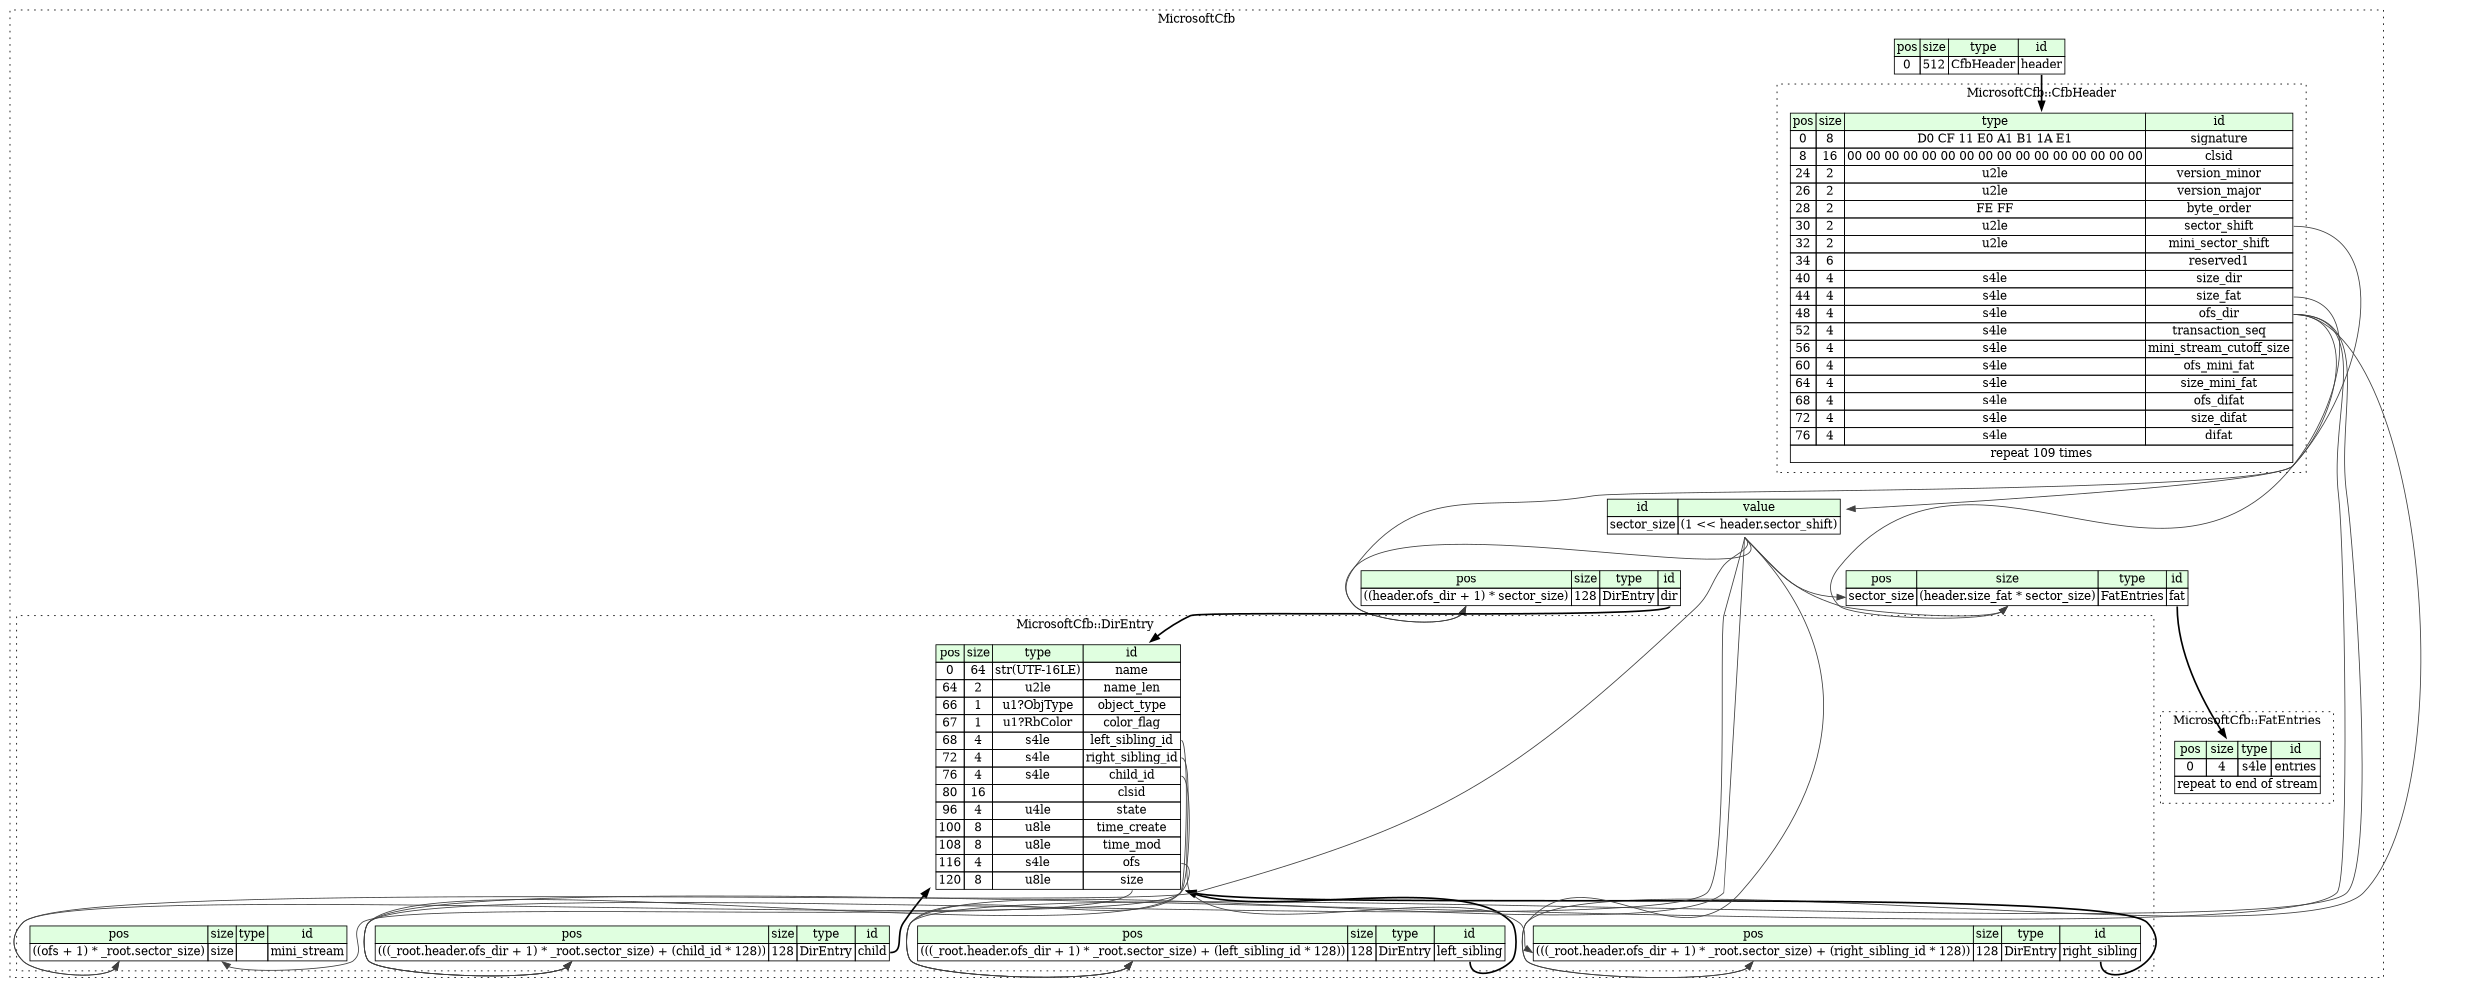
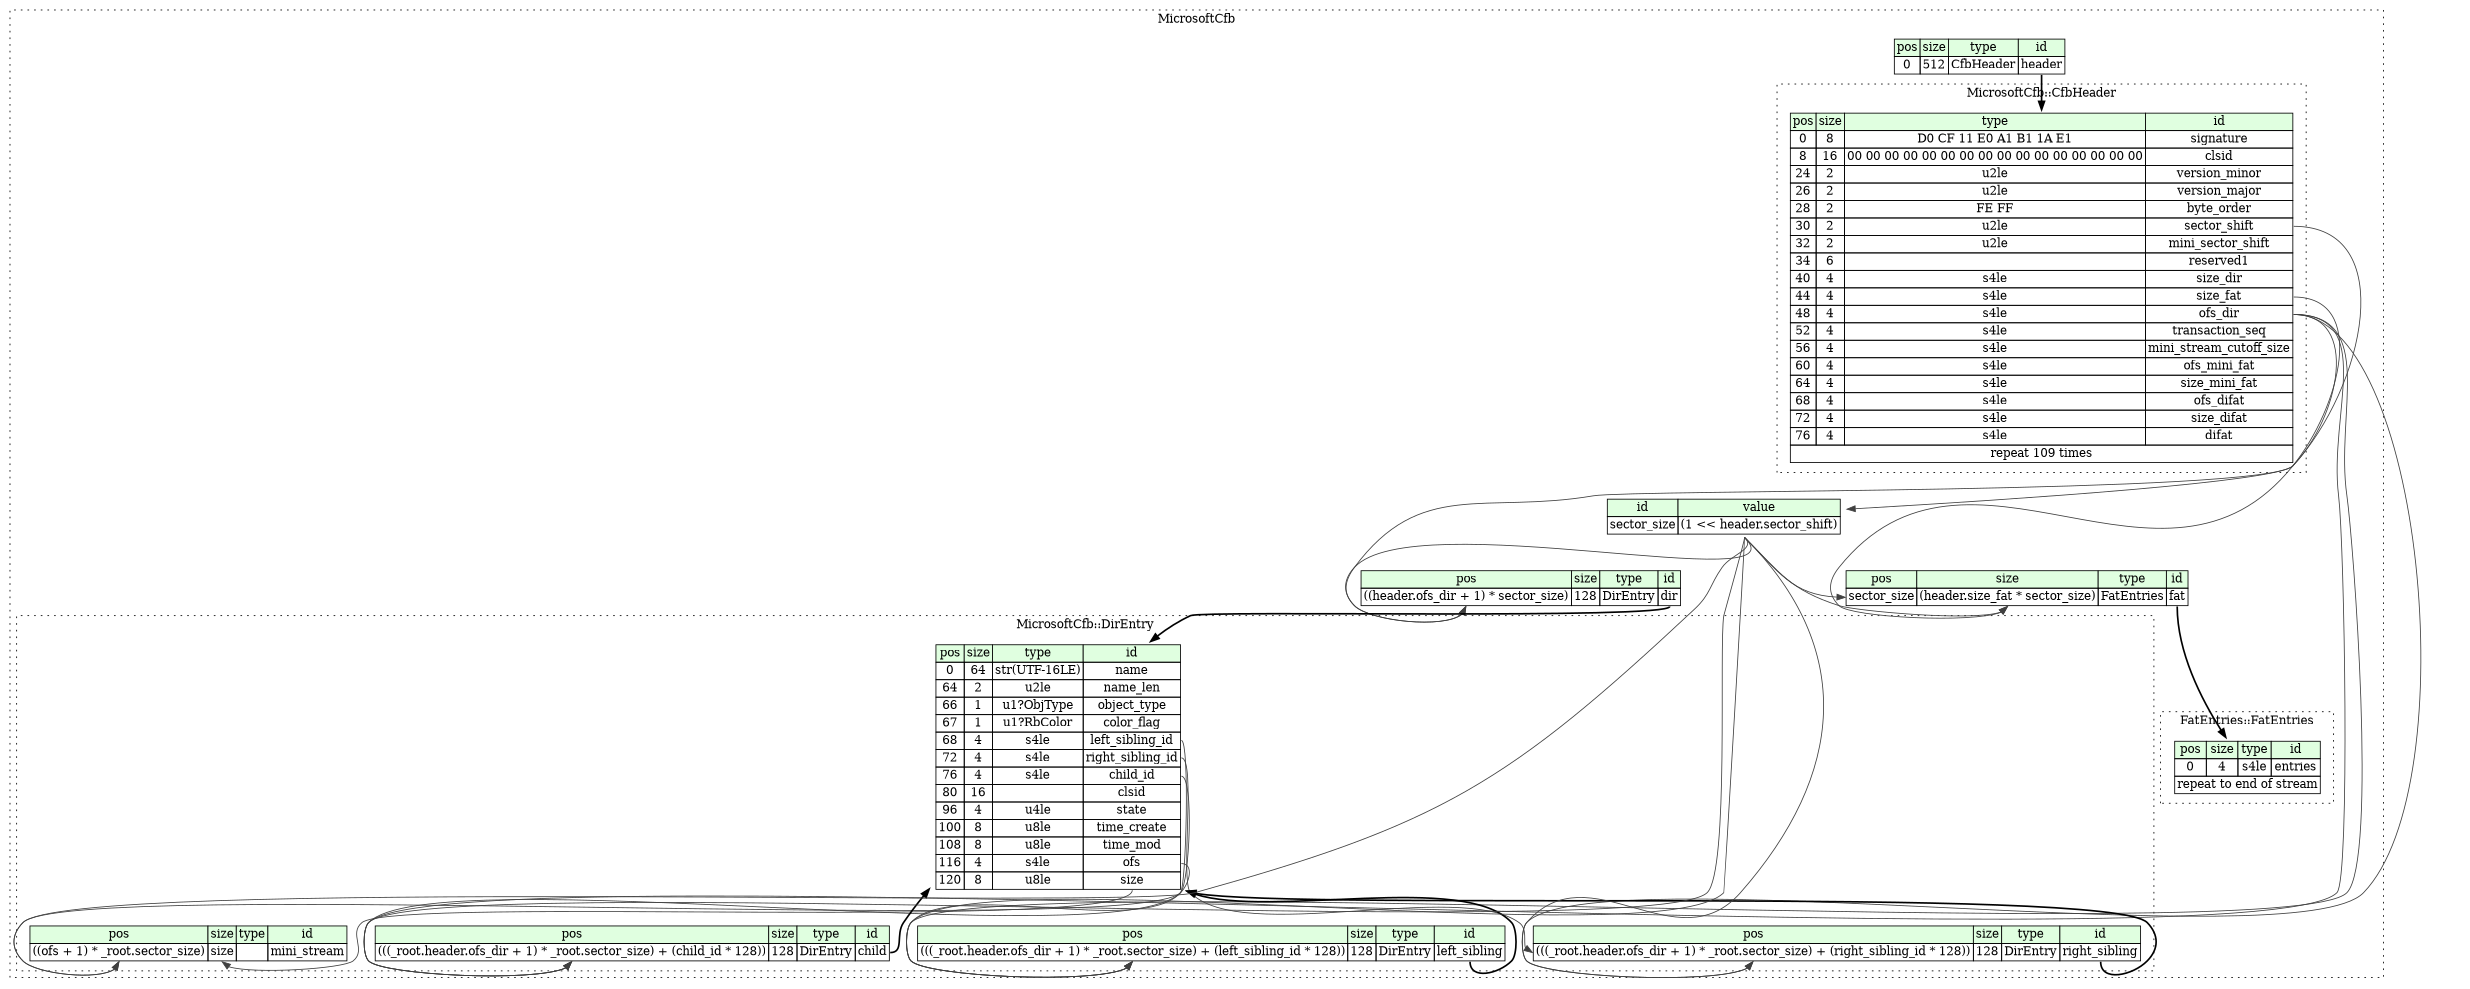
  digraph {
    rankdir=TB
    node [shape=plaintext]
    edge [color="#404040" tailport=sector_size_type]
    n1 [label=<<TABLE BORDER="0" CELLBORDER="1" CELLSPACING="0"> 				<TR><TD BGCOLOR="#E0FFE0">pos</TD><TD BGCOLOR="#E0FFE0">size</TD><TD BGCOLOR="#E0FFE0">type</TD><TD BGCOLOR="#E0FFE0">id</TD></TR> 				<TR><TD PORT="signature_pos">0</TD><TD PORT="signature_size">8</TD><TD>D0 CF 11 E0 A1 B1 1A E1</TD><TD PORT="signature_type">signature</TD></TR> 				<TR><TD PORT="clsid_pos">8</TD><TD PORT="clsid_size">16</TD><TD>00 00 00 00 00 00 00 00 00 00 00 00 00 00 00 00</TD><TD PORT="clsid_type">clsid</TD></TR> 				<TR><TD PORT="version_minor_pos">24</TD><TD PORT="version_minor_size">2</TD><TD>u2le</TD><TD PORT="version_minor_type">version_minor</TD></TR> 				<TR><TD PORT="version_major_pos">26</TD><TD PORT="version_major_size">2</TD><TD>u2le</TD><TD PORT="version_major_type">version_major</TD></TR> 				<TR><TD PORT="byte_order_pos">28</TD><TD PORT="byte_order_size">2</TD><TD>FE FF</TD><TD PORT="byte_order_type">byte_order</TD></TR> 				<TR><TD PORT="sector_shift_pos">30</TD><TD PORT="sector_shift_size">2</TD><TD>u2le</TD><TD PORT="sector_shift_type">sector_shift</TD></TR> 				<TR><TD PORT="mini_sector_shift_pos">32</TD><TD PORT="mini_sector_shift_size">2</TD><TD>u2le</TD><TD PORT="mini_sector_shift_type">mini_sector_shift</TD></TR> 				<TR><TD PORT="reserved1_pos">34</TD><TD PORT="reserved1_size">6</TD><TD></TD><TD PORT="reserved1_type">reserved1</TD></TR> 				<TR><TD PORT="size_dir_pos">40</TD><TD PORT="size_dir_size">4</TD><TD>s4le</TD><TD PORT="size_dir_type">size_dir</TD></TR> 				<TR><TD PORT="size_fat_pos">44</TD><TD PORT="size_fat_size">4</TD><TD>s4le</TD><TD PORT="size_fat_type">size_fat</TD></TR> 				<TR><TD PORT="ofs_dir_pos">48</TD><TD PORT="ofs_dir_size">4</TD><TD>s4le</TD><TD PORT="ofs_dir_type">ofs_dir</TD></TR> 				<TR><TD PORT="transaction_seq_pos">52</TD><TD PORT="transaction_seq_size">4</TD><TD>s4le</TD><TD PORT="transaction_seq_type">transaction_seq</TD></TR> 				<TR><TD PORT="mini_stream_cutoff_size_pos">56</TD><TD PORT="mini_stream_cutoff_size_size">4</TD><TD>s4le</TD><TD PORT="mini_stream_cutoff_size_type">mini_stream_cutoff_size</TD></TR> 				<TR><TD PORT="ofs_mini_fat_pos">60</TD><TD PORT="ofs_mini_fat_size">4</TD><TD>s4le</TD><TD PORT="ofs_mini_fat_type">ofs_mini_fat</TD></TR> 				<TR><TD PORT="size_mini_fat_pos">64</TD><TD PORT="size_mini_fat_size">4</TD><TD>s4le</TD><TD PORT="size_mini_fat_type">size_mini_fat</TD></TR> 				<TR><TD PORT="ofs_difat_pos">68</TD><TD PORT="ofs_difat_size">4</TD><TD>s4le</TD><TD PORT="ofs_difat_type">ofs_difat</TD></TR> 				<TR><TD PORT="size_difat_pos">72</TD><TD PORT="size_difat_size">4</TD><TD>s4le</TD><TD PORT="size_difat_type">size_difat</TD></TR> 				<TR><TD PORT="difat_pos">76</TD><TD PORT="difat_size">4</TD><TD>s4le</TD><TD PORT="difat_type">difat</TD></TR> 				<TR><TD COLSPAN="4" PORT="difat__repeat">repeat 109 times</TD></TR> 			</TABLE>>]
    n2 [label=<<TABLE BORDER="0" CELLBORDER="1" CELLSPACING="0"> 				<TR><TD BGCOLOR="#E0FFE0">pos</TD><TD BGCOLOR="#E0FFE0">size</TD><TD BGCOLOR="#E0FFE0">type</TD><TD BGCOLOR="#E0FFE0">id</TD></TR> 				<TR><TD PORT="entries_pos">0</TD><TD PORT="entries_size">4</TD><TD>s4le</TD><TD PORT="entries_type">entries</TD></TR> 				<TR><TD COLSPAN="4" PORT="entries__repeat">repeat to end of stream</TD></TR> 			</TABLE>>]
    n3 [label=<<TABLE BORDER="0" CELLBORDER="1" CELLSPACING="0"> 				<TR><TD BGCOLOR="#E0FFE0">pos</TD><TD BGCOLOR="#E0FFE0">size</TD><TD BGCOLOR="#E0FFE0">type</TD><TD BGCOLOR="#E0FFE0">id</TD></TR> 				<TR><TD PORT="name_pos">0</TD><TD PORT="name_size">64</TD><TD>str(UTF-16LE)</TD><TD PORT="name_type">name</TD></TR> 				<TR><TD PORT="name_len_pos">64</TD><TD PORT="name_len_size">2</TD><TD>u2le</TD><TD PORT="name_len_type">name_len</TD></TR> 				<TR><TD PORT="object_type_pos">66</TD><TD PORT="object_type_size">1</TD><TD>u1?ObjType</TD><TD PORT="object_type_type">object_type</TD></TR> 				<TR><TD PORT="color_flag_pos">67</TD><TD PORT="color_flag_size">1</TD><TD>u1?RbColor</TD><TD PORT="color_flag_type">color_flag</TD></TR> 				<TR><TD PORT="left_sibling_id_pos">68</TD><TD PORT="left_sibling_id_size">4</TD><TD>s4le</TD><TD PORT="left_sibling_id_type">left_sibling_id</TD></TR> 				<TR><TD PORT="right_sibling_id_pos">72</TD><TD PORT="right_sibling_id_size">4</TD><TD>s4le</TD><TD PORT="right_sibling_id_type">right_sibling_id</TD></TR> 				<TR><TD PORT="child_id_pos">76</TD><TD PORT="child_id_size">4</TD><TD>s4le</TD><TD PORT="child_id_type">child_id</TD></TR> 				<TR><TD PORT="clsid_pos">80</TD><TD PORT="clsid_size">16</TD><TD></TD><TD PORT="clsid_type">clsid</TD></TR> 				<TR><TD PORT="state_pos">96</TD><TD PORT="state_size">4</TD><TD>u4le</TD><TD PORT="state_type">state</TD></TR> 				<TR><TD PORT="time_create_pos">100</TD><TD PORT="time_create_size">8</TD><TD>u8le</TD><TD PORT="time_create_type">time_create</TD></TR> 				<TR><TD PORT="time_mod_pos">108</TD><TD PORT="time_mod_size">8</TD><TD>u8le</TD><TD PORT="time_mod_type">time_mod</TD></TR> 				<TR><TD PORT="ofs_pos">116</TD><TD PORT="ofs_size">4</TD><TD>s4le</TD><TD PORT="ofs_type">ofs</TD></TR> 				<TR><TD PORT="size_pos">120</TD><TD PORT="size_size">8</TD><TD>u8le</TD><TD PORT="size_type">size</TD></TR> 			</TABLE>>]
    n4 [label=<<TABLE BORDER="0" CELLBORDER="1" CELLSPACING="0"> 				<TR><TD BGCOLOR="#E0FFE0">pos</TD><TD BGCOLOR="#E0FFE0">size</TD><TD BGCOLOR="#E0FFE0">type</TD><TD BGCOLOR="#E0FFE0">id</TD></TR> 				<TR><TD PORT="mini_stream_pos">((ofs + 1) * _root.sector_size)</TD><TD PORT="mini_stream_size">size</TD><TD></TD><TD PORT="mini_stream_type">mini_stream</TD></TR> 			</TABLE>>]
    n5 [label=<<TABLE BORDER="0" CELLBORDER="1" CELLSPACING="0"> 				<TR><TD BGCOLOR="#E0FFE0">pos</TD><TD BGCOLOR="#E0FFE0">size</TD><TD BGCOLOR="#E0FFE0">type</TD><TD BGCOLOR="#E0FFE0">id</TD></TR> 				<TR><TD PORT="child_pos">(((_root.header.ofs_dir + 1) * _root.sector_size) + (child_id * 128))</TD><TD PORT="child_size">128</TD><TD>DirEntry</TD><TD PORT="child_type">child</TD></TR> 			</TABLE>>]
    n6 [label=<<TABLE BORDER="0" CELLBORDER="1" CELLSPACING="0"> 				<TR><TD BGCOLOR="#E0FFE0">pos</TD><TD BGCOLOR="#E0FFE0">size</TD><TD BGCOLOR="#E0FFE0">type</TD><TD BGCOLOR="#E0FFE0">id</TD></TR> 				<TR><TD PORT="left_sibling_pos">(((_root.header.ofs_dir + 1) * _root.sector_size) + (left_sibling_id * 128))</TD><TD PORT="left_sibling_size">128</TD><TD>DirEntry</TD><TD PORT="left_sibling_type">left_sibling</TD></TR> 			</TABLE>>]
    n7 [label=<<TABLE BORDER="0" CELLBORDER="1" CELLSPACING="0"> 				<TR><TD BGCOLOR="#E0FFE0">pos</TD><TD BGCOLOR="#E0FFE0">size</TD><TD BGCOLOR="#E0FFE0">type</TD><TD BGCOLOR="#E0FFE0">id</TD></TR> 				<TR><TD PORT="right_sibling_pos">(((_root.header.ofs_dir + 1) * _root.sector_size) + (right_sibling_id * 128))</TD><TD PORT="right_sibling_size">128</TD><TD>DirEntry</TD><TD PORT="right_sibling_type">right_sibling</TD></TR> 			</TABLE>>]
    n8 [label=<<TABLE BORDER="0" CELLBORDER="1" CELLSPACING="0"> 			<TR><TD BGCOLOR="#E0FFE0">pos</TD><TD BGCOLOR="#E0FFE0">size</TD><TD BGCOLOR="#E0FFE0">type</TD><TD BGCOLOR="#E0FFE0">id</TD></TR> 			<TR><TD PORT="header_pos">0</TD><TD PORT="header_size">512</TD><TD>CfbHeader</TD><TD PORT="header_type">header</TD></TR> 		</TABLE>>]
    n9 [label=<<TABLE BORDER="0" CELLBORDER="1" CELLSPACING="0"> 			<TR><TD BGCOLOR="#E0FFE0">id</TD><TD BGCOLOR="#E0FFE0">value</TD></TR> 			<TR><TD>sector_size</TD><TD>(1 &lt;&lt; header.sector_shift)</TD></TR> 		</TABLE>>]
    n10 [label=<<TABLE BORDER="0" CELLBORDER="1" CELLSPACING="0"> 			<TR><TD BGCOLOR="#E0FFE0">pos</TD><TD BGCOLOR="#E0FFE0">size</TD><TD BGCOLOR="#E0FFE0">type</TD><TD BGCOLOR="#E0FFE0">id</TD></TR> 			<TR><TD PORT="fat_pos">sector_size</TD><TD PORT="fat_size">(header.size_fat * sector_size)</TD><TD>FatEntries</TD><TD PORT="fat_type">fat</TD></TR> 		</TABLE>>]
    n11 [label=<<TABLE BORDER="0" CELLBORDER="1" CELLSPACING="0"> 			<TR><TD BGCOLOR="#E0FFE0">pos</TD><TD BGCOLOR="#E0FFE0">size</TD><TD BGCOLOR="#E0FFE0">type</TD><TD BGCOLOR="#E0FFE0">id</TD></TR> 			<TR><TD PORT="dir_pos">((header.ofs_dir + 1) * sector_size)</TD><TD PORT="dir_size">128</TD><TD>DirEntry</TD><TD PORT="dir_type">dir</TD></TR> 		</TABLE>>]
    subgraph cluster_1 {
      label=MicrosoftCfb
      style=dotted
      n8
      n9
      n10
      n11
      subgraph cluster_2 {
        label="MicrosoftCfb::CfbHeader"
        style=dotted
        n1
      }
      subgraph cluster_3 {
-       label="MicrosoftCfb::FatEntries"
+       label="FatEntries::FatEntries"
        style=dotted
        n2
      }
      subgraph cluster_4 {
        label="MicrosoftCfb::DirEntry"
        style=dotted
        n3
        n4
        n5
        n6
        n7
      }
    }
    n1 -> n5 [headport=child_pos tailport=ofs_dir_type]
    n1 -> n6 [headport=left_sibling_pos tailport=ofs_dir_type]
    n1 -> n7 [headport=right_sibling_pos tailport=ofs_dir_type]
    n1 -> n9 [tailport=sector_shift_type]
    n1 -> n10 [headport=fat_size tailport=size_fat_type]
    n1 -> n11 [headport=dir_pos tailport=ofs_dir_type]
    n3 -> n4 [headport=mini_stream_pos tailport=ofs_type]
    n3 -> n4 [headport=mini_stream_size tailport=size_type]
    n3 -> n5 [headport=child_pos tailport=child_id_type]
    n3 -> n6 [headport=left_sibling_pos tailport=left_sibling_id_type]
    n3 -> n7 [headport=right_sibling_pos tailport=right_sibling_id_type]
    n5 -> n3 [style=bold tailport=child_type color=""]
    n6 -> n3 [style=bold tailport=left_sibling_type color=""]
    n7 -> n3 [style=bold tailport=right_sibling_type color=""]
    n8 -> n1 [style=bold tailport=header_type color=""]
    n9 -> n4 [headport=mini_stream_pos]
    n9 -> n5 [headport=child_pos]
    n9 -> n6 [headport=left_sibling_pos]
    n9 -> n7 [headport=right_sibling_pos]
    n9 -> n10 [headport=fat_pos]
    n9 -> n10 [headport=fat_size]
    n9 -> n11 [headport=dir_pos]
    n10 -> n2 [style=bold tailport=fat_type color=""]
    n11 -> n3 [style=bold tailport=dir_type color=""]
  }
